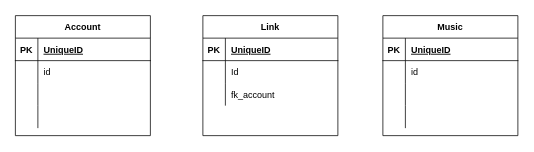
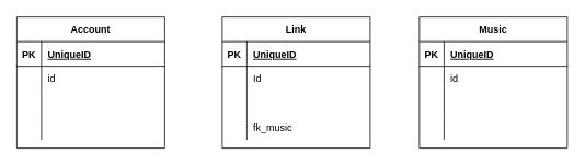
  <mxCell id="0" />
  <mxCell id="1" parent="0" />
  <mxCell id="2" value="Account" style="shape=table;startSize=30;container=1;collapsible=1;childLayout=tableLayout;fixedRows=1;rowLines=0;fontStyle=1;align=center;resizeLast=1;" vertex="1" parent="1"><mxGeometry x="20" y="20" width="180" height="160" as="geometry" /></mxCell>
  <mxCell id="3" value="" style="shape=partialRectangle;collapsible=0;dropTarget=0;pointerEvents=0;fillColor=none;top=0;left=0;bottom=1;right=0;points=[[0,0.5],[1,0.5]];portConstraint=eastwest;" vertex="1" parent="2"><mxGeometry y="30" width="180" height="30" as="geometry" /></mxCell>
  <mxCell id="4" value="PK" style="shape=partialRectangle;connectable=0;fillColor=none;top=0;left=0;bottom=0;right=0;fontStyle=1;overflow=hidden;" vertex="1" parent="3"><mxGeometry width="30" height="30" as="geometry" /></mxCell>
  <mxCell id="5" value="UniqueID" style="shape=partialRectangle;connectable=0;fillColor=none;top=0;left=0;bottom=0;right=0;align=left;spacingLeft=6;fontStyle=5;overflow=hidden;" vertex="1" parent="3"><mxGeometry x="30" width="150" height="30" as="geometry" /></mxCell>
  <mxCell id="6" value="" style="shape=partialRectangle;collapsible=0;dropTarget=0;pointerEvents=0;fillColor=none;top=0;left=0;bottom=0;right=0;points=[[0,0.5],[1,0.5]];portConstraint=eastwest;" vertex="1" parent="2"><mxGeometry y="60" width="180" height="30" as="geometry" /></mxCell>
  <mxCell id="7" value="" style="shape=partialRectangle;connectable=0;fillColor=none;top=0;left=0;bottom=0;right=0;editable=1;overflow=hidden;" vertex="1" parent="6"><mxGeometry width="30" height="30" as="geometry" /></mxCell>
  <mxCell id="8" value="id" style="shape=partialRectangle;connectable=0;fillColor=none;top=0;left=0;bottom=0;right=0;align=left;spacingLeft=6;overflow=hidden;" vertex="1" parent="6"><mxGeometry x="30" width="150" height="30" as="geometry" /></mxCell>
  <mxCell id="9" value="" style="shape=partialRectangle;collapsible=0;dropTarget=0;pointerEvents=0;fillColor=none;top=0;left=0;bottom=0;right=0;points=[[0,0.5],[1,0.5]];portConstraint=eastwest;" vertex="1" parent="2"><mxGeometry y="90" width="180" height="30" as="geometry" /></mxCell>
  <mxCell id="10" value="" style="shape=partialRectangle;connectable=0;fillColor=none;top=0;left=0;bottom=0;right=0;editable=1;overflow=hidden;" vertex="1" parent="9"><mxGeometry width="30" height="30" as="geometry" /></mxCell>
  <mxCell id="11" value="" style="shape=partialRectangle;connectable=0;fillColor=none;top=0;left=0;bottom=0;right=0;align=left;spacingLeft=6;overflow=hidden;" vertex="1" parent="9"><mxGeometry x="30" width="150" height="30" as="geometry" /></mxCell>
  <mxCell id="12" value="" style="shape=partialRectangle;collapsible=0;dropTarget=0;pointerEvents=0;fillColor=none;top=0;left=0;bottom=0;right=0;points=[[0,0.5],[1,0.5]];portConstraint=eastwest;" vertex="1" parent="2"><mxGeometry y="120" width="180" height="30" as="geometry" /></mxCell>
  <mxCell id="13" value="" style="shape=partialRectangle;connectable=0;fillColor=none;top=0;left=0;bottom=0;right=0;editable=1;overflow=hidden;" vertex="1" parent="12"><mxGeometry width="30" height="30" as="geometry" /></mxCell>
  <mxCell id="14" value="" style="shape=partialRectangle;connectable=0;fillColor=none;top=0;left=0;bottom=0;right=0;align=left;spacingLeft=6;overflow=hidden;" vertex="1" parent="12"><mxGeometry x="30" width="150" height="30" as="geometry" /></mxCell>
  <mxCell id="15" value="Link" style="shape=table;startSize=30;container=1;collapsible=1;childLayout=tableLayout;fixedRows=1;rowLines=0;fontStyle=1;align=center;resizeLast=1;" vertex="1" parent="1"><mxGeometry x="270" y="20" width="180" height="160" as="geometry" /></mxCell>
  <mxCell id="16" value="" style="shape=partialRectangle;collapsible=0;dropTarget=0;pointerEvents=0;fillColor=none;top=0;left=0;bottom=1;right=0;points=[[0,0.5],[1,0.5]];portConstraint=eastwest;" vertex="1" parent="15"><mxGeometry y="30" width="180" height="30" as="geometry" /></mxCell>
  <mxCell id="17" value="PK" style="shape=partialRectangle;connectable=0;fillColor=none;top=0;left=0;bottom=0;right=0;fontStyle=1;overflow=hidden;" vertex="1" parent="16"><mxGeometry width="30" height="30" as="geometry" /></mxCell>
  <mxCell id="18" value="UniqueID" style="shape=partialRectangle;connectable=0;fillColor=none;top=0;left=0;bottom=0;right=0;align=left;spacingLeft=6;fontStyle=5;overflow=hidden;" vertex="1" parent="16"><mxGeometry x="30" width="150" height="30" as="geometry" /></mxCell>
  <mxCell id="19" value="" style="shape=partialRectangle;collapsible=0;dropTarget=0;pointerEvents=0;fillColor=none;top=0;left=0;bottom=0;right=0;points=[[0,0.5],[1,0.5]];portConstraint=eastwest;" vertex="1" parent="15"><mxGeometry y="60" width="180" height="30" as="geometry" /></mxCell>
  <mxCell id="20" value="" style="shape=partialRectangle;connectable=0;fillColor=none;top=0;left=0;bottom=0;right=0;editable=1;overflow=hidden;" vertex="1" parent="19"><mxGeometry width="30" height="30" as="geometry" /></mxCell>
  <mxCell id="21" value="Id" style="shape=partialRectangle;connectable=0;fillColor=none;top=0;left=0;bottom=0;right=0;align=left;spacingLeft=6;overflow=hidden;" vertex="1" parent="19"><mxGeometry x="30" width="150" height="30" as="geometry" /></mxCell>
  <mxCell id="22" value="" style="shape=partialRectangle;collapsible=0;dropTarget=0;pointerEvents=0;fillColor=none;top=0;left=0;bottom=0;right=0;points=[[0,0.5],[1,0.5]];portConstraint=eastwest;" vertex="1" parent="15"><mxGeometry y="90" width="180" height="30" as="geometry" /></mxCell>
  <mxCell id="23" value="" style="shape=partialRectangle;connectable=0;fillColor=none;top=0;left=0;bottom=0;right=0;editable=1;overflow=hidden;" vertex="1" parent="22"><mxGeometry width="30" height="30" as="geometry" /></mxCell>
- <mxCell id="24" value="fk_account" style="shape=partialRectangle;connectable=0;fillColor=none;top=0;left=0;bottom=0;right=0;align=left;spacingLeft=6;overflow=hidden;" vertex="1" parent="22"><mxGeometry x="30" width="150" height="30" as="geometry" /></mxCell>
  <mxCell id="25" value="" style="shape=partialRectangle;collapsible=0;dropTarget=0;pointerEvents=0;fillColor=none;top=0;left=0;bottom=0;right=0;points=[[0,0.5],[1,0.5]];portConstraint=eastwest;" vertex="1" parent="15"><mxGeometry y="120" width="180" height="30" as="geometry" /></mxCell>
  <mxCell id="26" value="" style="shape=partialRectangle;connectable=0;fillColor=none;top=0;left=0;bottom=0;right=0;editable=1;overflow=hidden;" vertex="1" parent="25"><mxGeometry width="30" height="30" as="geometry" /></mxCell>
+ <mxCell id="27" value="fk_music" style="shape=partialRectangle;connectable=0;fillColor=none;top=0;left=0;bottom=0;right=0;align=left;spacingLeft=6;overflow=hidden;" vertex="1" parent="25"><mxGeometry x="30" width="150" height="30" as="geometry" /></mxCell>
  <mxCell id="28" value="Music" style="shape=table;startSize=30;container=1;collapsible=1;childLayout=tableLayout;fixedRows=1;rowLines=0;fontStyle=1;align=center;resizeLast=1;" vertex="1" parent="1"><mxGeometry x="510" y="20" width="180" height="160" as="geometry" /></mxCell>
  <mxCell id="29" value="" style="shape=partialRectangle;collapsible=0;dropTarget=0;pointerEvents=0;fillColor=none;top=0;left=0;bottom=1;right=0;points=[[0,0.5],[1,0.5]];portConstraint=eastwest;" vertex="1" parent="28"><mxGeometry y="30" width="180" height="30" as="geometry" /></mxCell>
  <mxCell id="30" value="PK" style="shape=partialRectangle;connectable=0;fillColor=none;top=0;left=0;bottom=0;right=0;fontStyle=1;overflow=hidden;" vertex="1" parent="29"><mxGeometry width="30" height="30" as="geometry" /></mxCell>
  <mxCell id="31" value="UniqueID" style="shape=partialRectangle;connectable=0;fillColor=none;top=0;left=0;bottom=0;right=0;align=left;spacingLeft=6;fontStyle=5;overflow=hidden;" vertex="1" parent="29"><mxGeometry x="30" width="150" height="30" as="geometry" /></mxCell>
  <mxCell id="32" value="" style="shape=partialRectangle;collapsible=0;dropTarget=0;pointerEvents=0;fillColor=none;top=0;left=0;bottom=0;right=0;points=[[0,0.5],[1,0.5]];portConstraint=eastwest;" vertex="1" parent="28"><mxGeometry y="60" width="180" height="30" as="geometry" /></mxCell>
  <mxCell id="33" value="" style="shape=partialRectangle;connectable=0;fillColor=none;top=0;left=0;bottom=0;right=0;editable=1;overflow=hidden;" vertex="1" parent="32"><mxGeometry width="30" height="30" as="geometry" /></mxCell>
  <mxCell id="34" value="id" style="shape=partialRectangle;connectable=0;fillColor=none;top=0;left=0;bottom=0;right=0;align=left;spacingLeft=6;overflow=hidden;" vertex="1" parent="32"><mxGeometry x="30" width="150" height="30" as="geometry" /></mxCell>
  <mxCell id="35" value="" style="shape=partialRectangle;collapsible=0;dropTarget=0;pointerEvents=0;fillColor=none;top=0;left=0;bottom=0;right=0;points=[[0,0.5],[1,0.5]];portConstraint=eastwest;" vertex="1" parent="28"><mxGeometry y="90" width="180" height="30" as="geometry" /></mxCell>
  <mxCell id="36" value="" style="shape=partialRectangle;connectable=0;fillColor=none;top=0;left=0;bottom=0;right=0;editable=1;overflow=hidden;" vertex="1" parent="35"><mxGeometry width="30" height="30" as="geometry" /></mxCell>
  <mxCell id="37" value="" style="shape=partialRectangle;connectable=0;fillColor=none;top=0;left=0;bottom=0;right=0;align=left;spacingLeft=6;overflow=hidden;" vertex="1" parent="35"><mxGeometry x="30" width="150" height="30" as="geometry" /></mxCell>
  <mxCell id="38" value="" style="shape=partialRectangle;collapsible=0;dropTarget=0;pointerEvents=0;fillColor=none;top=0;left=0;bottom=0;right=0;points=[[0,0.5],[1,0.5]];portConstraint=eastwest;" vertex="1" parent="28"><mxGeometry y="120" width="180" height="30" as="geometry" /></mxCell>
  <mxCell id="39" value="" style="shape=partialRectangle;connectable=0;fillColor=none;top=0;left=0;bottom=0;right=0;editable=1;overflow=hidden;" vertex="1" parent="38"><mxGeometry width="30" height="30" as="geometry" /></mxCell>
  <mxCell id="40" value="" style="shape=partialRectangle;connectable=0;fillColor=none;top=0;left=0;bottom=0;right=0;align=left;spacingLeft=6;overflow=hidden;" vertex="1" parent="38"><mxGeometry x="30" width="150" height="30" as="geometry" /></mxCell>
